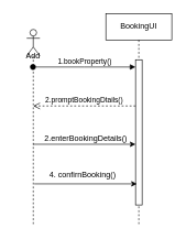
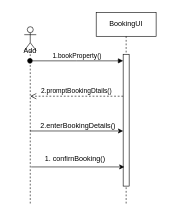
  <mxCell id="0" />
  <mxCell id="1" parent="0" />
  <mxCell id="2" value="BookingUI" style="shape=umlLifeline;perimeter=lifelinePerimeter;whiteSpace=wrap;html=1;container=0;dropTarget=0;collapsible=0;recursiveResize=0;outlineConnect=0;portConstraint=eastwest;newEdgeStyle={&quot;edgeStyle&quot;:&quot;elbowEdgeStyle&quot;,&quot;elbow&quot;:&quot;vertical&quot;,&quot;curved&quot;:0,&quot;rounded&quot;:0};" parent="1" vertex="1"><mxGeometry x="160" y="20" width="100" height="320" as="geometry" /></mxCell>
  <mxCell id="3" style="edgeStyle=elbowEdgeStyle;rounded=0;orthogonalLoop=1;jettySize=auto;html=1;elbow=vertical;curved=0;" edge="1" parent="2" source="4" target="2"><mxGeometry relative="1" as="geometry" /></mxCell>
  <mxCell id="4" value="" style="html=1;points=[];perimeter=orthogonalPerimeter;outlineConnect=0;targetShapes=umlLifeline;portConstraint=eastwest;newEdgeStyle={&quot;edgeStyle&quot;:&quot;elbowEdgeStyle&quot;,&quot;elbow&quot;:&quot;vertical&quot;,&quot;curved&quot;:0,&quot;rounded&quot;:0};" parent="2" vertex="1"><mxGeometry x="45" y="70" width="10" height="220" as="geometry" /></mxCell>
  <mxCell id="5" value="" style="shape=umlLifeline;perimeter=lifelinePerimeter;whiteSpace=wrap;html=1;container=1;dropTarget=0;collapsible=0;recursiveResize=0;outlineConnect=0;portConstraint=eastwest;newEdgeStyle={&quot;curved&quot;:0,&quot;rounded&quot;:0};participant=umlActor;" vertex="1" parent="1"><mxGeometry x="40" y="44" width="20" height="296" as="geometry" /></mxCell>
  <mxCell id="6" value="1.bookProperty()" style="html=1;verticalAlign=bottom;startArrow=oval;endArrow=block;startSize=8;edgeStyle=elbowEdgeStyle;elbow=vertical;curved=0;rounded=0;" parent="1" edge="1"><mxGeometry relative="1" as="geometry"><mxPoint x="49.5" y="101" as="sourcePoint" /><mxPoint x="205" y="101" as="targetPoint" /></mxGeometry></mxCell>
  <mxCell id="7" value="Add" style="text;html=1;align=center;verticalAlign=middle;whiteSpace=wrap;rounded=0;" vertex="1" parent="1"><mxGeometry x="20" y="70" width="60" height="30" as="geometry" /></mxCell>
  <mxCell id="8" value="" style="endArrow=classic;html=1;rounded=0;" edge="1" parent="1"><mxGeometry width="50" height="50" relative="1" as="geometry"><mxPoint x="49.5" y="218" as="sourcePoint" /><mxPoint x="205" y="218" as="targetPoint" /></mxGeometry></mxCell>
  <mxCell id="9" value="2.enterBookingDetails()" style="text;html=1;align=center;verticalAlign=middle;whiteSpace=wrap;rounded=0;" vertex="1" parent="1"><mxGeometry x="100" y="194" width="60" height="30" as="geometry" /></mxCell>
  <mxCell id="10" value="2.promptBookingDtails()" style="html=1;verticalAlign=bottom;endArrow=open;dashed=1;endSize=8;curved=0;rounded=0;" edge="1" parent="1" source="4"><mxGeometry relative="1" as="geometry"><mxPoint x="200" y="160" as="sourcePoint" /><mxPoint x="50" y="160" as="targetPoint" /></mxGeometry></mxCell>
  <mxCell id="11" value="" style="endArrow=classic;html=1;rounded=0;" edge="1" parent="1"><mxGeometry width="50" height="50" relative="1" as="geometry"><mxPoint x="51.5" y="278" as="sourcePoint" /><mxPoint x="207" y="278" as="targetPoint" /></mxGeometry></mxCell>
- <mxCell id="12" value="4. confirnBooking()" style="text;html=1;align=center;verticalAlign=middle;whiteSpace=wrap;rounded=0;" vertex="1" parent="1"><mxGeometry x="70" y="250" width="110" height="30" as="geometry" /></mxCell>
+ <mxCell id="12" value="1. confirnBooking()" style="text;html=1;align=center;verticalAlign=middle;whiteSpace=wrap;rounded=0;" vertex="1" parent="1"><mxGeometry x="70" y="250" width="110" height="30" as="geometry" /></mxCell>
